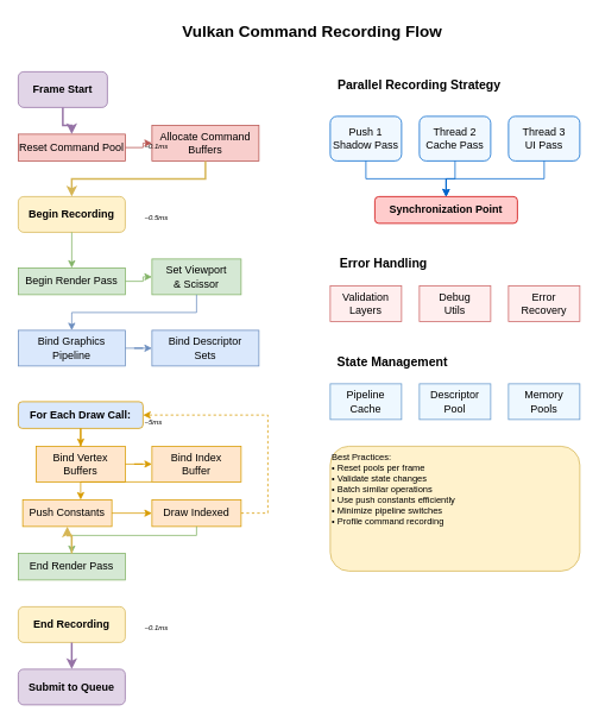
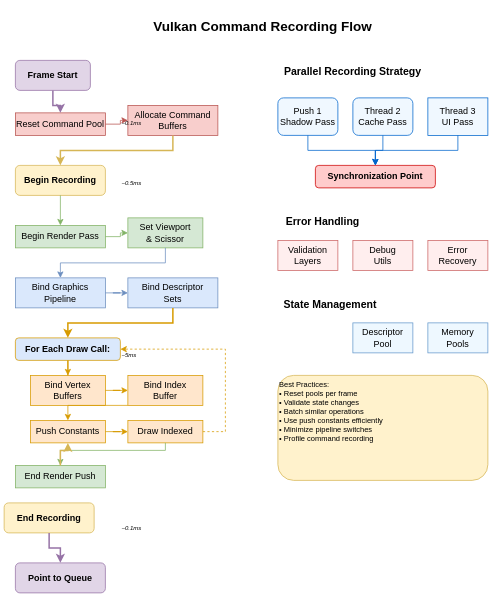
  <mxCell id="0" />
  <mxCell id="1" parent="0" />
  <mxCell id="2" value="Vulkan Command Recording Flow" style="text;html=1;strokeColor=none;fillColor=none;align=center;verticalAlign=middle;whiteSpace=wrap;rounded=0;fontSize=18;fontStyle=1" vertex="1" parent="1"><mxGeometry x="200" y="20" width="300" height="30" as="geometry" /></mxCell>
  <mxCell id="3" value="Frame Start" style="rounded=1;whiteSpace=wrap;html=1;fillColor=#e1d5e7;strokeColor=#9673a6;fontStyle=1" vertex="1" parent="1"><mxGeometry x="20" y="80" width="100" height="40" as="geometry" /></mxCell>
  <mxCell id="4" value="Reset Command Pool" style="rounded=0;whiteSpace=wrap;html=1;fillColor=#f8cecc;strokeColor=#b85450" vertex="1" parent="1"><mxGeometry x="20" y="150" width="120" height="30" as="geometry" /></mxCell>
  <mxCell id="5" value="Allocate Command&#10;Buffers" style="rounded=0;whiteSpace=wrap;html=1;fillColor=#f8cecc;strokeColor=#b85450" vertex="1" parent="1"><mxGeometry x="170" y="140" width="120" height="40" as="geometry" /></mxCell>
  <mxCell id="6" value="Begin Recording" style="rounded=1;whiteSpace=wrap;html=1;fillColor=#fff2cc;strokeColor=#d6b656;fontStyle=1" vertex="1" parent="1"><mxGeometry x="20" y="220" width="120" height="40" as="geometry" /></mxCell>
  <mxCell id="7" value="Begin Render Pass" style="rounded=0;whiteSpace=wrap;html=1;fillColor=#d5e8d4;strokeColor=#82b366" vertex="1" parent="1"><mxGeometry x="20" y="300" width="120" height="30" as="geometry" /></mxCell>
  <mxCell id="8" value="Set Viewport&#10;&amp; Scissor" style="rounded=0;whiteSpace=wrap;html=1;fillColor=#d5e8d4;strokeColor=#82b366" vertex="1" parent="1"><mxGeometry x="170" y="290" width="100" height="40" as="geometry" /></mxCell>
  <mxCell id="9" value="Bind Graphics&#10;Pipeline" style="rounded=0;whiteSpace=wrap;html=1;fillColor=#dae8fc;strokeColor=#6c8ebf" vertex="1" parent="1"><mxGeometry x="20" y="370" width="120" height="40" as="geometry" /></mxCell>
  <mxCell id="10" value="Bind Descriptor&#10;Sets" style="rounded=0;whiteSpace=wrap;html=1;fillColor=#dae8fc;strokeColor=#6c8ebf" vertex="1" parent="1"><mxGeometry x="170" y="370" width="120" height="40" as="geometry" /></mxCell>
  <mxCell id="11" value="For Each Draw Call:" style="rounded=1;whiteSpace=wrap;html=1;fillColor=#dae8fc;strokeColor=#d79b00;fontStyle=1;" vertex="1" parent="1"><mxGeometry x="20" y="450" width="140" height="30" as="geometry" /></mxCell>
  <mxCell id="12" value="Bind Vertex&#10;Buffers" style="rounded=0;whiteSpace=wrap;html=1;fillColor=#ffe6cc;strokeColor=#d79b00" vertex="1" parent="1"><mxGeometry x="40" y="500" width="100" height="40" as="geometry" /></mxCell>
  <mxCell id="13" value="Bind Index&#10;Buffer" style="rounded=0;whiteSpace=wrap;html=1;fillColor=#ffe6cc;strokeColor=#d79b00" vertex="1" parent="1"><mxGeometry x="170" y="500" width="100" height="40" as="geometry" /></mxCell>
- <mxCell id="14" value="Push Constants" style="rounded=0;whiteSpace=wrap;html=1;fillColor=#ffe6cc;strokeColor=#d79b00" vertex="1" parent="1"><mxGeometry x="25" y="560" width="100" height="30" as="geometry" /></mxCell>
+ <mxCell id="14" value="Push Constants" style="rounded=0;whiteSpace=wrap;html=1;fillColor=#ffe6cc;strokeColor=#d79b00" vertex="1" parent="1"><mxGeometry x="40" y="560" width="100" height="30" as="geometry" /></mxCell>
  <mxCell id="15" value="Draw Indexed" style="rounded=0;whiteSpace=wrap;html=1;fillColor=#ffe6cc;strokeColor=#d79b00" vertex="1" parent="1"><mxGeometry x="170" y="560" width="100" height="30" as="geometry" /></mxCell>
- <mxCell id="16" value="End Render Pass" style="rounded=0;whiteSpace=wrap;html=1;fillColor=#d5e8d4;strokeColor=#82b366" vertex="1" parent="1"><mxGeometry x="20" y="620" width="120" height="30" as="geometry" /></mxCell>
- <mxCell id="17" value="End Recording" style="rounded=1;whiteSpace=wrap;html=1;fillColor=#fff2cc;strokeColor=#d6b656;fontStyle=1" vertex="1" parent="1"><mxGeometry x="20" y="680" width="120" height="40" as="geometry" /></mxCell>
- <mxCell id="18" value="Submit to Queue" style="rounded=1;whiteSpace=wrap;html=1;fillColor=#e1d5e7;strokeColor=#9673a6;fontStyle=1" vertex="1" parent="1"><mxGeometry x="20" y="750" width="120" height="40" as="geometry" /></mxCell>
+ <mxCell id="16" value="End Render Push" style="rounded=0;whiteSpace=wrap;html=1;fillColor=#d5e8d4;strokeColor=#82b366" vertex="1" parent="1"><mxGeometry x="20" y="620" width="120" height="30" as="geometry" /></mxCell>
+ <mxCell id="17" value="End Recording" style="rounded=1;whiteSpace=wrap;html=1;fillColor=#fff2cc;strokeColor=#d6b656;fontStyle=1" vertex="1" parent="1"><mxGeometry x="5" y="670" width="120" height="40" as="geometry" /></mxCell>
+ <mxCell id="18" value="Point to Queue" style="rounded=1;whiteSpace=wrap;html=1;fillColor=#e1d5e7;strokeColor=#9673a6;fontStyle=1" vertex="1" parent="1"><mxGeometry x="20" y="750" width="120" height="40" as="geometry" /></mxCell>
  <mxCell id="19" value="Parallel Recording Strategy" style="text;html=1;strokeColor=none;fillColor=none;align=center;verticalAlign=middle;whiteSpace=wrap;rounded=0;fontSize=14;fontStyle=1" vertex="1" parent="1"><mxGeometry x="370" y="80" width="200" height="30" as="geometry" /></mxCell>
  <mxCell id="20" value="Push 1&#10;Shadow Pass" style="rounded=1;whiteSpace=wrap;html=1;fillColor=#f0f8ff;strokeColor=#0066cc" vertex="1" parent="1"><mxGeometry x="370" y="130" width="80" height="50" as="geometry" /></mxCell>
  <mxCell id="21" value="Thread 2&#10;Cache Pass" style="rounded=1;whiteSpace=wrap;html=1;fillColor=#f0f8ff;strokeColor=#0066cc" vertex="1" parent="1"><mxGeometry x="470" y="130" width="80" height="50" as="geometry" /></mxCell>
- <mxCell id="22" value="Thread 3&#10;UI Pass" style="rounded=1;whiteSpace=wrap;html=1;fillColor=#f0f8ff;strokeColor=#0066cc" vertex="1" parent="1"><mxGeometry x="570" y="130" width="80" height="50" as="geometry" /></mxCell>
+ <mxCell id="22" value="Thread 3&#10;UI Pass" style="whiteSpace=wrap;html=1;fillColor=#f0f8ff;strokeColor=#0066cc;rounded=0;" vertex="1" parent="1"><mxGeometry x="570" y="130" width="80" height="50" as="geometry" /></mxCell>
  <mxCell id="23" value="Synchronization Point" style="rounded=1;whiteSpace=wrap;html=1;fillColor=#ffcccc;strokeColor=#cc0000;fontStyle=1" vertex="1" parent="1"><mxGeometry x="420" y="220" width="160" height="30" as="geometry" /></mxCell>
  <mxCell id="24" value="Error Handling" style="text;html=1;strokeColor=none;fillColor=none;align=center;verticalAlign=middle;whiteSpace=wrap;rounded=0;fontSize=14;fontStyle=1" vertex="1" parent="1"><mxGeometry x="370" y="280" width="120" height="30" as="geometry" /></mxCell>
  <mxCell id="25" value="Validation&#10;Layers" style="rounded=0;whiteSpace=wrap;html=1;fillColor=#ffeeee;strokeColor=#cc6666" vertex="1" parent="1"><mxGeometry x="370" y="320" width="80" height="40" as="geometry" /></mxCell>
  <mxCell id="26" value="Debug&#10;Utils" style="rounded=0;whiteSpace=wrap;html=1;fillColor=#ffeeee;strokeColor=#cc6666" vertex="1" parent="1"><mxGeometry x="470" y="320" width="80" height="40" as="geometry" /></mxCell>
  <mxCell id="27" value="Error&#10;Recovery" style="rounded=0;whiteSpace=wrap;html=1;fillColor=#ffeeee;strokeColor=#cc6666" vertex="1" parent="1"><mxGeometry x="570" y="320" width="80" height="40" as="geometry" /></mxCell>
  <mxCell id="28" value="State Management" style="text;html=1;strokeColor=none;fillColor=none;align=center;verticalAlign=middle;whiteSpace=wrap;rounded=0;fontSize=14;fontStyle=1" vertex="1" parent="1"><mxGeometry x="370" y="390" width="140" height="30" as="geometry" /></mxCell>
- <mxCell id="29" value="Pipeline&#10;Cache" style="rounded=0;whiteSpace=wrap;html=1;fillColor=#eef8ff;strokeColor=#6699cc" vertex="1" parent="1"><mxGeometry x="370" y="430" width="80" height="40" as="geometry" /></mxCell>
  <mxCell id="30" value="Descriptor&#10;Pool" style="rounded=0;whiteSpace=wrap;html=1;fillColor=#eef8ff;strokeColor=#6699cc" vertex="1" parent="1"><mxGeometry x="470" y="430" width="80" height="40" as="geometry" /></mxCell>
  <mxCell id="31" value="Memory&#10;Pools" style="rounded=0;whiteSpace=wrap;html=1;fillColor=#eef8ff;strokeColor=#6699cc" vertex="1" parent="1"><mxGeometry x="570" y="430" width="80" height="40" as="geometry" /></mxCell>
  <mxCell id="32" style="edgeStyle=orthogonalEdgeStyle;rounded=0;orthogonalLoop=1;jettySize=auto;html=1;strokeWidth=2;fillColor=#e1d5e7;strokeColor=#9673a6" edge="1" parent="1" source="3" target="4"><mxGeometry relative="1" as="geometry" /></mxCell>
  <mxCell id="33" style="edgeStyle=orthogonalEdgeStyle;rounded=0;orthogonalLoop=1;jettySize=auto;html=1;strokeWidth=1;fillColor=#f8cecc;strokeColor=#b85450" edge="1" parent="1" source="4" target="5"><mxGeometry relative="1" as="geometry" /></mxCell>
  <mxCell id="34" style="edgeStyle=orthogonalEdgeStyle;rounded=0;orthogonalLoop=1;jettySize=auto;html=1;strokeWidth=2;fillColor=#fff2cc;strokeColor=#d6b656" edge="1" parent="1" source="5" target="6"><mxGeometry relative="1" as="geometry"><Array as="points"><mxPoint x="230" y="200" /><mxPoint x="80" y="200" /></Array></mxGeometry></mxCell>
  <mxCell id="35" style="edgeStyle=orthogonalEdgeStyle;rounded=0;orthogonalLoop=1;jettySize=auto;html=1;strokeWidth=1;fillColor=#d5e8d4;strokeColor=#82b366" edge="1" parent="1" source="6" target="7"><mxGeometry relative="1" as="geometry" /></mxCell>
  <mxCell id="36" style="edgeStyle=orthogonalEdgeStyle;rounded=0;orthogonalLoop=1;jettySize=auto;html=1;strokeWidth=1;fillColor=#d5e8d4;strokeColor=#82b366" edge="1" parent="1" source="7" target="8"><mxGeometry relative="1" as="geometry" /></mxCell>
  <mxCell id="37" style="edgeStyle=orthogonalEdgeStyle;rounded=0;orthogonalLoop=1;jettySize=auto;html=1;strokeWidth=1;fillColor=#dae8fc;strokeColor=#6c8ebf" edge="1" parent="1" source="8" target="9"><mxGeometry relative="1" as="geometry"><Array as="points"><mxPoint x="220" y="350" /><mxPoint x="80" y="350" /></Array></mxGeometry></mxCell>
  <mxCell id="38" style="edgeStyle=orthogonalEdgeStyle;rounded=0;orthogonalLoop=1;jettySize=auto;html=1;strokeWidth=1;fillColor=#dae8fc;strokeColor=#6c8ebf" edge="1" parent="1" source="9" target="10"><mxGeometry relative="1" as="geometry" /></mxCell>
+ <mxCell id="39" style="edgeStyle=orthogonalEdgeStyle;rounded=0;orthogonalLoop=1;jettySize=auto;html=1;strokeWidth=2;fillColor=#ffe6cc;strokeColor=#d79b00" edge="1" parent="1" source="10" target="11"><mxGeometry relative="1" as="geometry"><Array as="points"><mxPoint x="230" y="430" /><mxPoint x="90" y="430" /></Array></mxGeometry></mxCell>
  <mxCell id="40" style="edgeStyle=orthogonalEdgeStyle;rounded=0;orthogonalLoop=1;jettySize=auto;html=1;strokeWidth=1;fillColor=#ffe6cc;strokeColor=#d79b00" edge="1" parent="1" source="11" target="12"><mxGeometry relative="1" as="geometry" /></mxCell>
  <mxCell id="41" style="edgeStyle=orthogonalEdgeStyle;rounded=0;orthogonalLoop=1;jettySize=auto;html=1;strokeWidth=1;fillColor=#ffe6cc;strokeColor=#d79b00" edge="1" parent="1" source="12" target="13"><mxGeometry relative="1" as="geometry" /></mxCell>
  <mxCell id="42" style="edgeStyle=orthogonalEdgeStyle;rounded=0;orthogonalLoop=1;jettySize=auto;html=1;strokeWidth=1;fillColor=#ffe6cc;strokeColor=#d79b00" edge="1" parent="1" source="13" target="14"><mxGeometry relative="1" as="geometry"><Array as="points"><mxPoint x="220" y="540" /><mxPoint x="90" y="540" /></Array></mxGeometry></mxCell>
  <mxCell id="43" style="edgeStyle=orthogonalEdgeStyle;rounded=0;orthogonalLoop=1;jettySize=auto;html=1;strokeWidth=1;fillColor=#ffe6cc;strokeColor=#d79b00" edge="1" parent="1" source="14" target="15"><mxGeometry relative="1" as="geometry" /></mxCell>
  <mxCell id="44" style="edgeStyle=orthogonalEdgeStyle;rounded=0;orthogonalLoop=1;jettySize=auto;html=1;strokeWidth=1;strokeColor=#d79b00;dashed=1" edge="1" parent="1" source="15" target="11"><mxGeometry relative="1" as="geometry"><Array as="points"><mxPoint x="300" y="575" /><mxPoint x="300" y="465" /></Array></mxGeometry></mxCell>
  <mxCell id="45" style="edgeStyle=orthogonalEdgeStyle;rounded=0;orthogonalLoop=1;jettySize=auto;html=1;strokeWidth=1;fillColor=#d5e8d4;strokeColor=#82b366" edge="1" parent="1" source="15" target="16"><mxGeometry relative="1" as="geometry"><Array as="points"><mxPoint x="220" y="600" /><mxPoint x="80" y="600" /></Array></mxGeometry></mxCell>
  <mxCell id="46" style="edgeStyle=orthogonalEdgeStyle;rounded=0;orthogonalLoop=1;jettySize=auto;html=1;strokeWidth=2;fillColor=#fff2cc;strokeColor=#d6b656;" edge="1" parent="1" source="16" target="14"><mxGeometry relative="1" as="geometry" /></mxCell>
  <mxCell id="47" style="edgeStyle=orthogonalEdgeStyle;rounded=0;orthogonalLoop=1;jettySize=auto;html=1;strokeWidth=2;fillColor=#e1d5e7;strokeColor=#9673a6" edge="1" parent="1" source="17" target="18"><mxGeometry relative="1" as="geometry" /></mxCell>
  <mxCell id="48" style="edgeStyle=orthogonalEdgeStyle;rounded=0;orthogonalLoop=1;jettySize=auto;html=1;strokeWidth=1;fillColor=#f0f8ff;strokeColor=#0066cc" edge="1" parent="1" source="20" target="23"><mxGeometry relative="1" as="geometry" /></mxCell>
  <mxCell id="49" style="edgeStyle=orthogonalEdgeStyle;rounded=0;orthogonalLoop=1;jettySize=auto;html=1;strokeWidth=1;fillColor=#f0f8ff;strokeColor=#0066cc" edge="1" parent="1" source="21" target="23"><mxGeometry relative="1" as="geometry" /></mxCell>
  <mxCell id="50" style="edgeStyle=orthogonalEdgeStyle;rounded=0;orthogonalLoop=1;jettySize=auto;html=1;strokeWidth=1;fillColor=#f0f8ff;strokeColor=#0066cc" edge="1" parent="1" source="22" target="23"><mxGeometry relative="1" as="geometry" /></mxCell>
  <mxCell id="51" value="Best Practices:&#10;• Reset pools per frame&#10;• Validate state changes&#10;• Batch similar operations&#10;• Use push constants efficiently&#10;• Minimize pipeline switches&#10;• Profile command recording" style="text;html=1;strokeColor=#d6b656;fillColor=#fff2cc;align=left;verticalAlign=top;whiteSpace=wrap;rounded=1;fontSize=10" vertex="1" parent="1"><mxGeometry x="370" y="500" width="280" height="140" as="geometry" /></mxCell>
  <mxCell id="52" value="~0.1ms" style="text;html=1;strokeColor=none;fillColor=none;align=left;verticalAlign=middle;whiteSpace=wrap;rounded=0;fontSize=8;fontStyle=2;color=#666666" vertex="1" parent="1"><mxGeometry x="160" y="155" width="40" height="15" as="geometry" /></mxCell>
  <mxCell id="53" value="~0.5ms" style="text;html=1;strokeColor=none;fillColor=none;align=left;verticalAlign=middle;whiteSpace=wrap;rounded=0;fontSize=8;fontStyle=2;color=#666666" vertex="1" parent="1"><mxGeometry x="160" y="235" width="40" height="15" as="geometry" /></mxCell>
  <mxCell id="54" value="~5ms" style="text;html=1;strokeColor=none;fillColor=none;align=left;verticalAlign=middle;whiteSpace=wrap;rounded=0;fontSize=8;fontStyle=2;color=#666666" vertex="1" parent="1"><mxGeometry x="160" y="465" width="40" height="15" as="geometry" /></mxCell>
  <mxCell id="55" value="~0.1ms" style="text;html=1;strokeColor=none;fillColor=none;align=left;verticalAlign=middle;whiteSpace=wrap;rounded=0;fontSize=8;fontStyle=2;color=#666666" vertex="1" parent="1"><mxGeometry x="160" y="695" width="40" height="15" as="geometry" /></mxCell>
